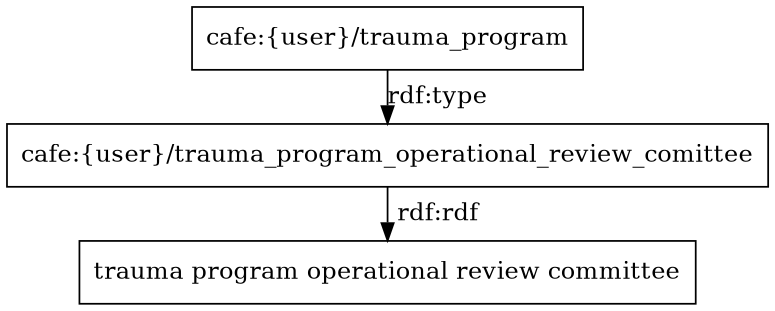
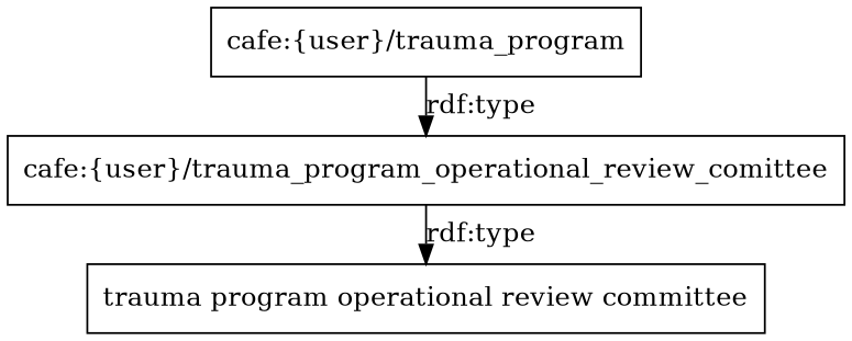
  digraph {
    nodesep=.5
    ranksep=0
    splines=true
    node [shape=rectangle]
    "cafe:{user}/trauma_program"
    "cafe:{user}/trauma_program_operational_review_comittee"
    "trauma program operational review committee"
    "cafe:{user}/trauma_program" -> "cafe:{user}/trauma_program_operational_review_comittee" [label="rdf:type"]
-   "cafe:{user}/trauma_program_operational_review_comittee" -> "trauma program operational review committee" [label="rdf:rdf"]
+   "cafe:{user}/trauma_program_operational_review_comittee" -> "trauma program operational review committee" [label="rdf:type"]
  }
